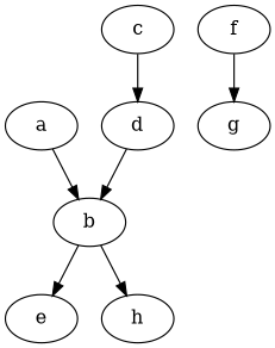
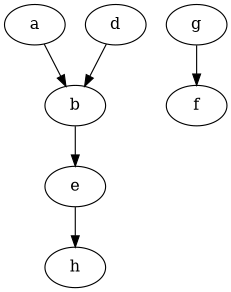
  digraph {
    node [Weight=2]
    edge [Weight=1]
    b [Weight=3]
    a
    e
-   c [Weight=3]
    d
    h
    f
    g
    b -> e [Weight=5]
    a -> b
-   b -> h
-   c -> d
+   e -> h
    d -> b [Weight=2]
-   f -> g [Weight=4]
+   g -> f [Weight=4]
  }
